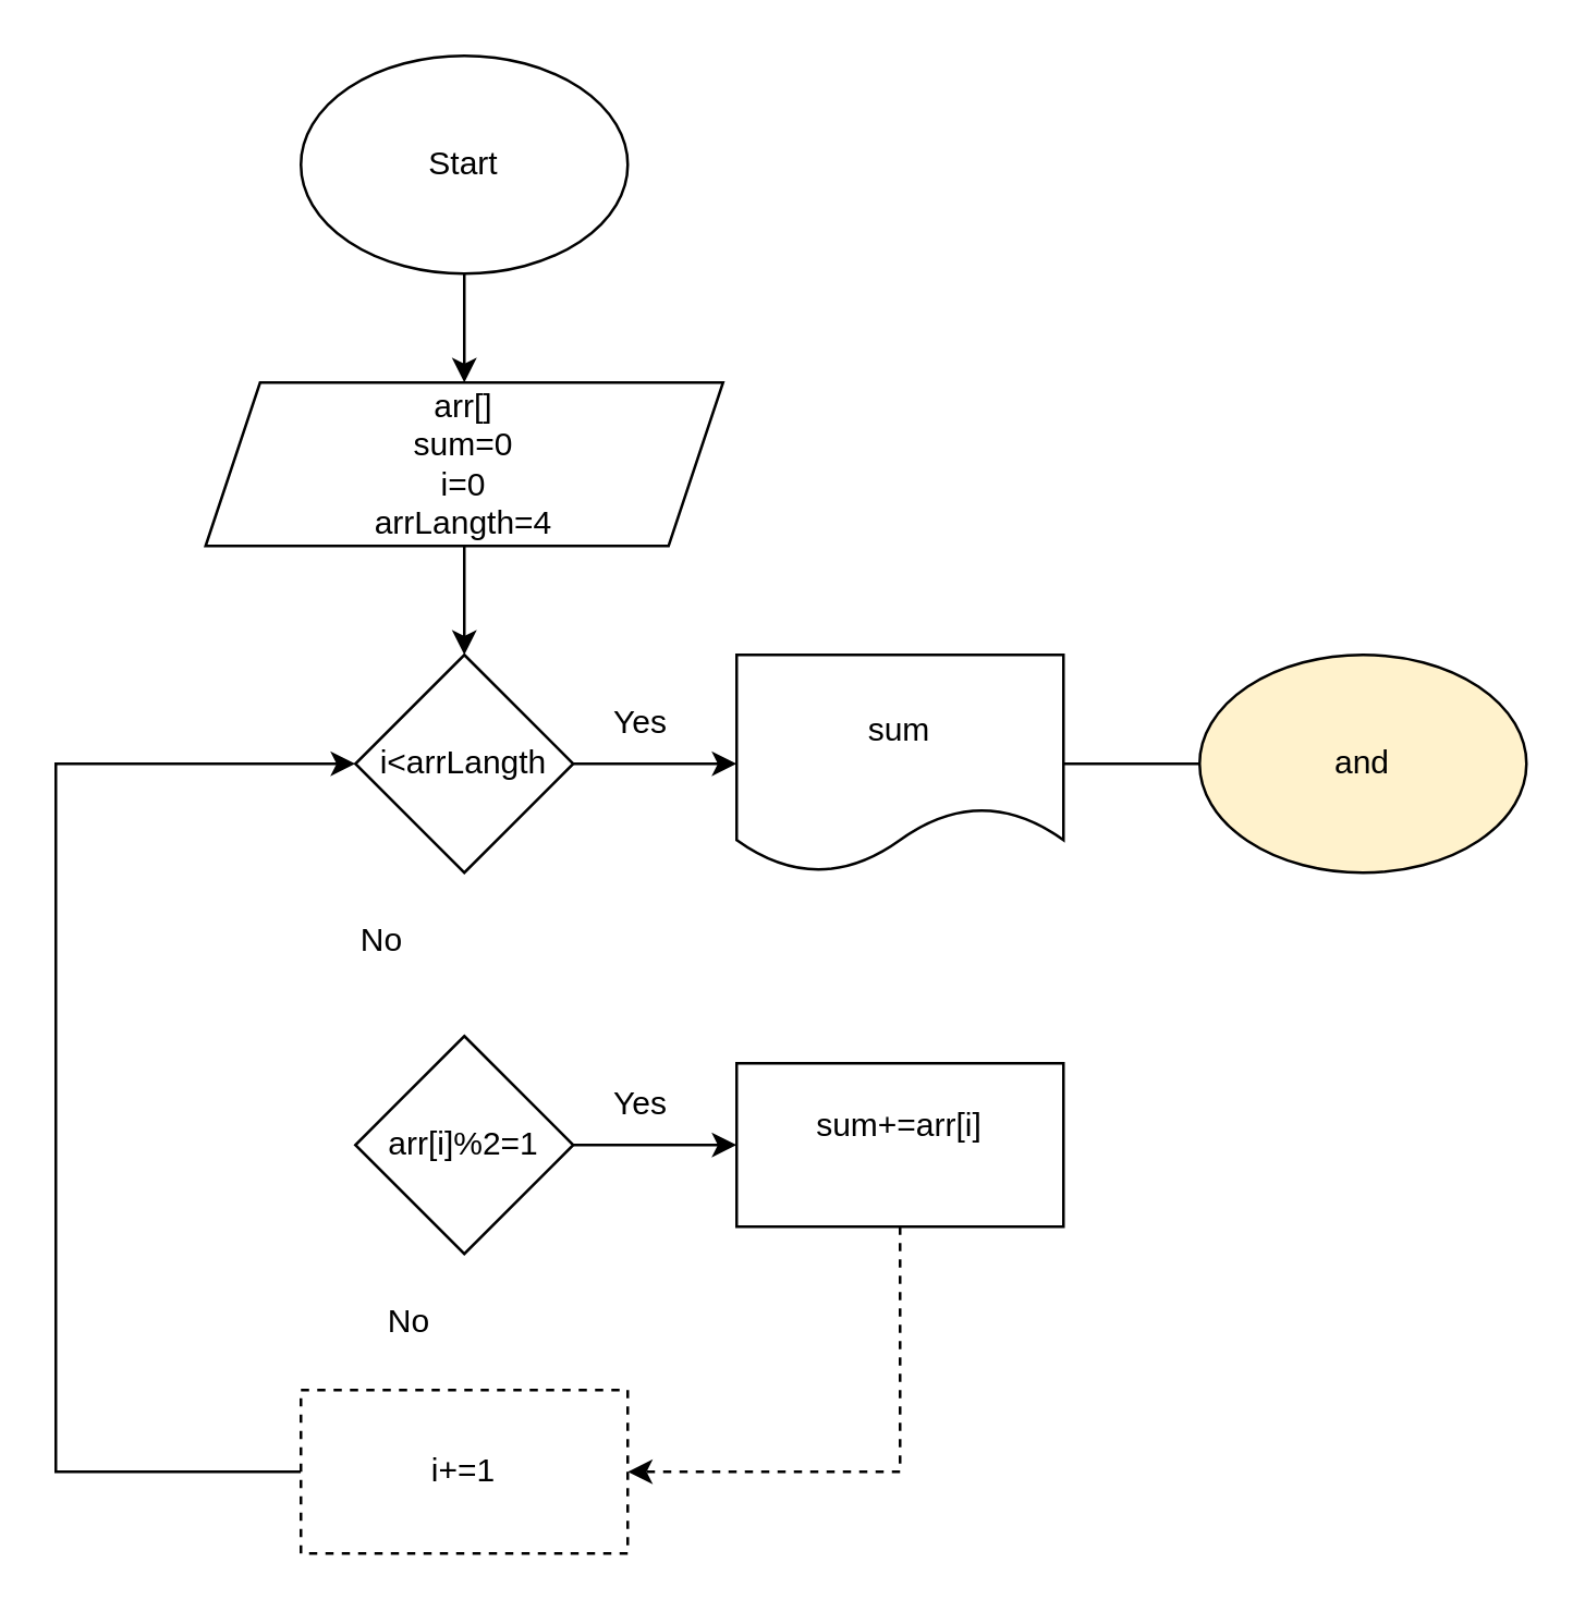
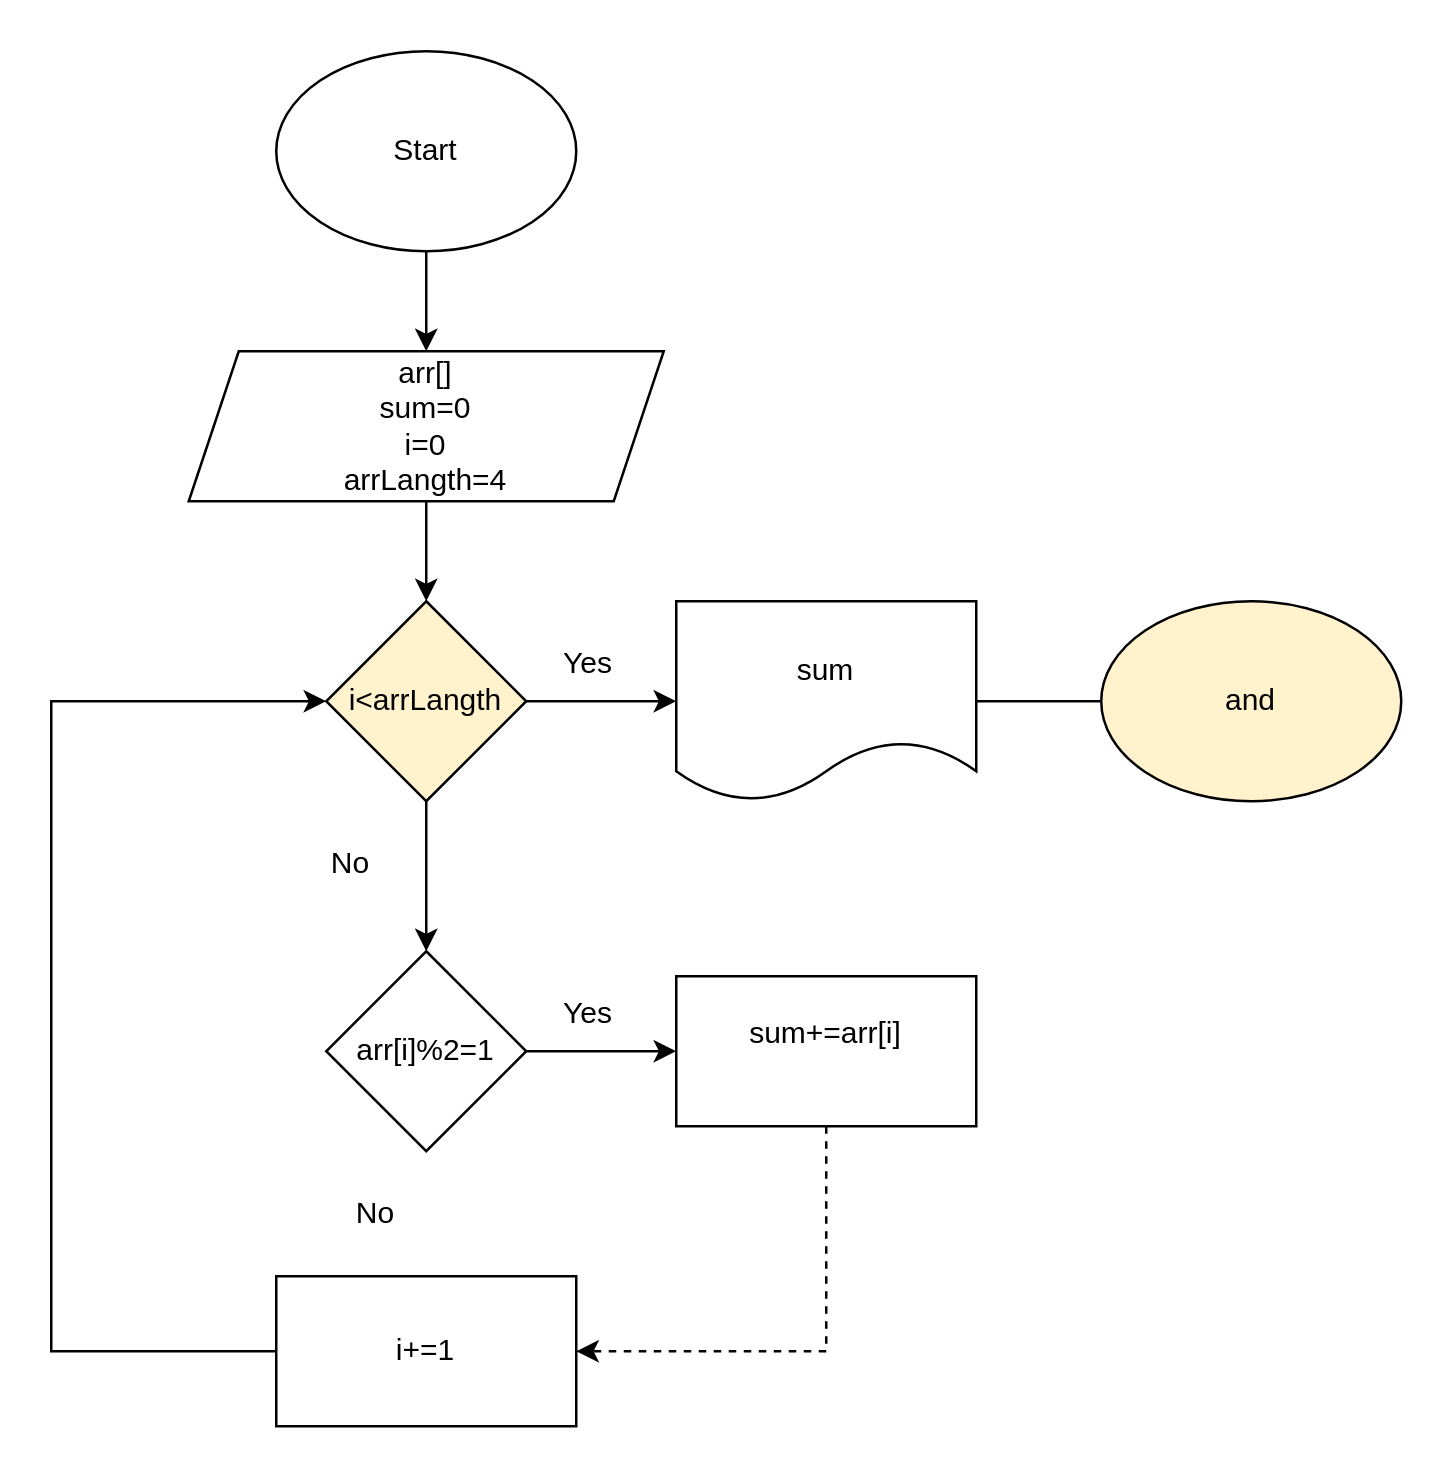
  <mxCell id="0" />
  <mxCell id="1" parent="0" />
  <mxCell id="2" value="" style="edgeStyle=orthogonalEdgeStyle;rounded=0;orthogonalLoop=1;jettySize=auto;html=1;" edge="1" parent="1" source="3" target="6"><mxGeometry relative="1" as="geometry" /></mxCell>
  <mxCell id="3" value="Start" style="ellipse;whiteSpace=wrap;html=1;" vertex="1" parent="1"><mxGeometry x="110" y="20" width="120" height="80" as="geometry" /></mxCell>
  <mxCell id="4" value="and" style="ellipse;whiteSpace=wrap;html=1;fillColor=#fff2cc;" vertex="1" parent="1"><mxGeometry x="440" y="240" width="120" height="80" as="geometry" /></mxCell>
  <mxCell id="5" value="" style="edgeStyle=orthogonalEdgeStyle;rounded=0;orthogonalLoop=1;jettySize=auto;html=1;" edge="1" parent="1" source="6" target="9"><mxGeometry relative="1" as="geometry" /></mxCell>
  <mxCell id="6" value="&lt;div&gt;arr[]&lt;/div&gt;&lt;div&gt;sum=0&lt;/div&gt;&lt;div&gt;i=0&lt;/div&gt;&lt;div&gt;arrLangth=4&lt;br&gt;&lt;/div&gt;" style="shape=parallelogram;perimeter=parallelogramPerimeter;whiteSpace=wrap;html=1;fixedSize=1;" vertex="1" parent="1"><mxGeometry x="75" y="140" width="190" height="60" as="geometry" /></mxCell>
+ <mxCell id="7" value="" style="edgeStyle=orthogonalEdgeStyle;rounded=0;orthogonalLoop=1;jettySize=auto;html=1;" edge="1" parent="1" source="9" target="11"><mxGeometry relative="1" as="geometry" /></mxCell>
  <mxCell id="8" value="" style="edgeStyle=orthogonalEdgeStyle;rounded=0;orthogonalLoop=1;jettySize=auto;html=1;" edge="1" parent="1" source="9" target="20"><mxGeometry relative="1" as="geometry" /></mxCell>
- <mxCell id="9" value="i&amp;lt;arrLangth" style="rhombus;whiteSpace=wrap;html=1;" vertex="1" parent="1"><mxGeometry x="130" y="240" width="80" height="80" as="geometry" /></mxCell>
+ <mxCell id="9" value="i&amp;lt;arrLangth" style="rhombus;whiteSpace=wrap;html=1;fillColor=#fff2cc;" vertex="1" parent="1"><mxGeometry x="130" y="240" width="80" height="80" as="geometry" /></mxCell>
  <mxCell id="10" value="" style="edgeStyle=orthogonalEdgeStyle;rounded=0;orthogonalLoop=1;jettySize=auto;html=1;" edge="1" parent="1" source="11" target="16"><mxGeometry relative="1" as="geometry" /></mxCell>
  <mxCell id="11" value="arr[i]%2=1" style="rhombus;whiteSpace=wrap;html=1;" vertex="1" parent="1"><mxGeometry x="130" y="380" width="80" height="80" as="geometry" /></mxCell>
  <mxCell id="12" value="No" style="text;html=1;strokeColor=none;fillColor=none;align=center;verticalAlign=middle;whiteSpace=wrap;rounded=0;" vertex="1" parent="1"><mxGeometry x="110" y="330" width="60" height="30" as="geometry" /></mxCell>
  <mxCell id="13" value="" style="edgeStyle=orthogonalEdgeStyle;rounded=0;orthogonalLoop=1;jettySize=auto;html=1;entryX=0;entryY=0.5;entryDx=0;entryDy=0;" edge="1" parent="1" source="14" target="9"><mxGeometry relative="1" as="geometry"><mxPoint x="20" y="310" as="targetPoint" /><Array as="points"><mxPoint x="20" y="280" /></Array></mxGeometry></mxCell>
- <mxCell id="14" value="i+=1" style="rounded=0;whiteSpace=wrap;html=1;dashed=1;" vertex="1" parent="1"><mxGeometry x="110" y="510" width="120" height="60" as="geometry" /></mxCell>
+ <mxCell id="14" value="i+=1" style="rounded=0;whiteSpace=wrap;html=1;" vertex="1" parent="1"><mxGeometry x="110" y="510" width="120" height="60" as="geometry" /></mxCell>
  <mxCell id="15" value="" style="edgeStyle=orthogonalEdgeStyle;rounded=0;orthogonalLoop=1;jettySize=auto;html=1;entryX=1;entryY=0.5;entryDx=0;entryDy=0;dashed=1;" edge="1" parent="1" source="16" target="14"><mxGeometry relative="1" as="geometry"><mxPoint x="330" y="530" as="targetPoint" /><Array as="points"><mxPoint x="330" y="540" /></Array></mxGeometry></mxCell>
  <mxCell id="16" value="&lt;div&gt;sum+=arr[i]&lt;/div&gt;&lt;div&gt;&lt;br&gt;&lt;/div&gt;" style="rounded=0;whiteSpace=wrap;html=1;" vertex="1" parent="1"><mxGeometry x="270" y="390" width="120" height="60" as="geometry" /></mxCell>
  <mxCell id="17" value="No" style="text;html=1;strokeColor=none;fillColor=none;align=center;verticalAlign=middle;whiteSpace=wrap;rounded=0;" vertex="1" parent="1"><mxGeometry x="120" y="470" width="60" height="30" as="geometry" /></mxCell>
  <mxCell id="18" value="Yes" style="text;html=1;strokeColor=none;fillColor=none;align=center;verticalAlign=middle;whiteSpace=wrap;rounded=0;" vertex="1" parent="1"><mxGeometry x="205" y="390" width="60" height="30" as="geometry" /></mxCell>
  <mxCell id="19" value="" style="edgeStyle=orthogonalEdgeStyle;rounded=0;orthogonalLoop=1;jettySize=auto;html=1;endArrow=none;" edge="1" parent="1" source="20" target="4"><mxGeometry relative="1" as="geometry" /></mxCell>
  <mxCell id="20" value="sum" style="shape=document;whiteSpace=wrap;html=1;boundedLbl=1;" vertex="1" parent="1"><mxGeometry x="270" y="240" width="120" height="80" as="geometry" /></mxCell>
  <mxCell id="21" value="Yes" style="text;html=1;strokeColor=none;fillColor=none;align=center;verticalAlign=middle;whiteSpace=wrap;rounded=0;" vertex="1" parent="1"><mxGeometry x="205" y="250" width="60" height="30" as="geometry" /></mxCell>
